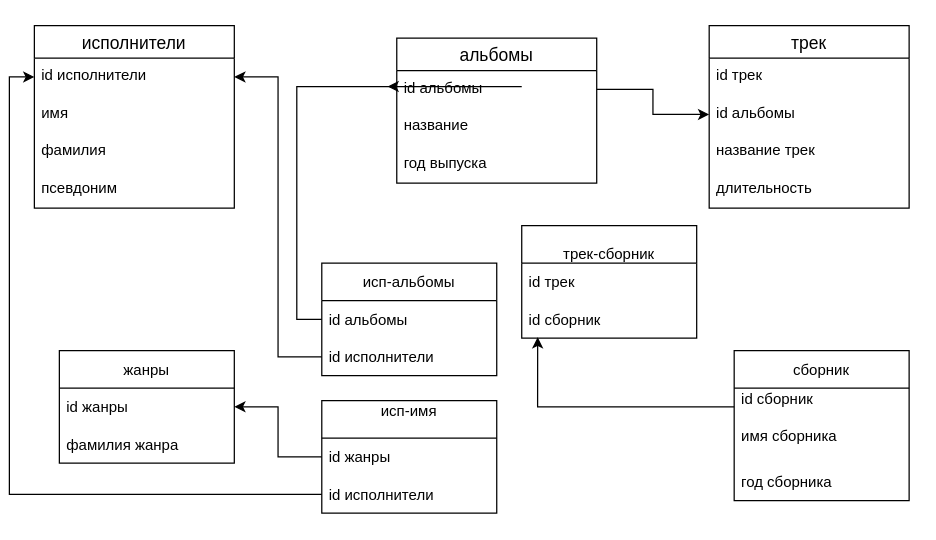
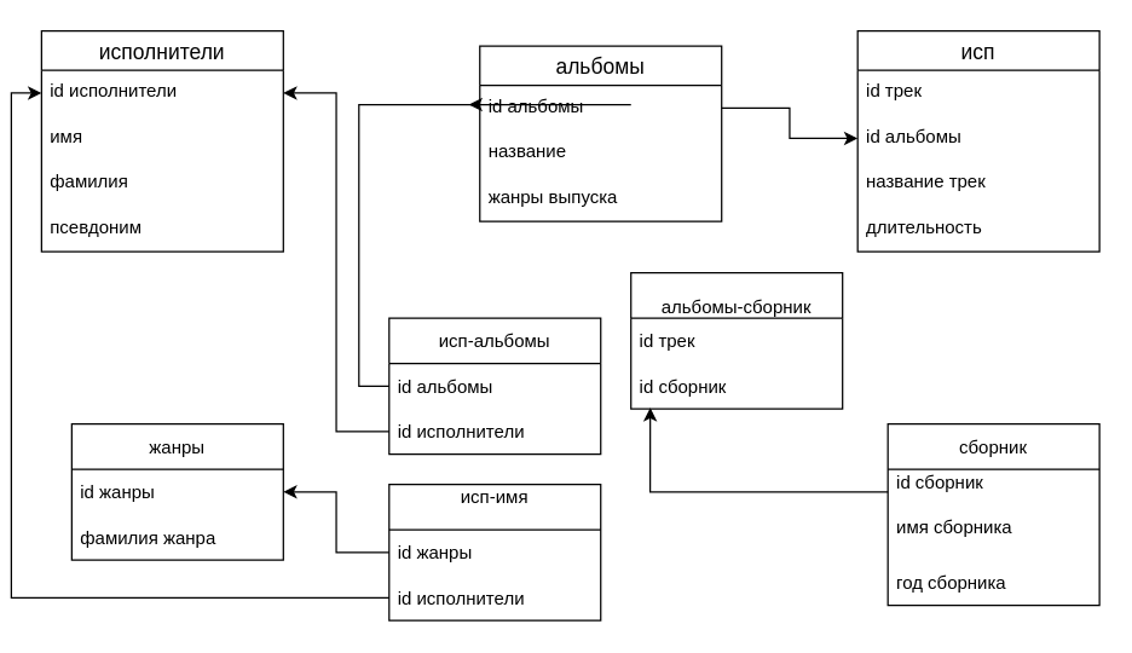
  <mxCell id="0" />
  <mxCell id="1" parent="0" />
  <mxCell id="2" value="исполнители" style="swimlane;fontStyle=0;childLayout=stackLayout;horizontal=1;startSize=26;horizontalStack=0;resizeParent=1;resizeParentMax=0;resizeLast=0;collapsible=1;marginBottom=0;align=center;fontSize=14;" parent="1" vertex="1"><mxGeometry x="20" y="20" width="160" height="146" as="geometry" /></mxCell>
  <mxCell id="3" value="id исполнители" style="text;strokeColor=none;fillColor=none;spacingLeft=4;spacingRight=4;overflow=hidden;rotatable=0;points=[[0,0.5],[1,0.5]];portConstraint=eastwest;fontSize=12;" parent="2" vertex="1"><mxGeometry y="26" width="160" height="30" as="geometry" /></mxCell>
  <mxCell id="4" value="имя&#10;" style="text;strokeColor=none;fillColor=none;spacingLeft=4;spacingRight=4;overflow=hidden;rotatable=0;points=[[0,0.5],[1,0.5]];portConstraint=eastwest;fontSize=12;" parent="2" vertex="1"><mxGeometry y="56" width="160" height="30" as="geometry" /></mxCell>
  <mxCell id="5" value="фамилия" style="text;strokeColor=none;fillColor=none;spacingLeft=4;spacingRight=4;overflow=hidden;rotatable=0;points=[[0,0.5],[1,0.5]];portConstraint=eastwest;fontSize=12;" parent="2" vertex="1"><mxGeometry y="86" width="160" height="30" as="geometry" /></mxCell>
  <mxCell id="6" value="псевдоним" style="text;strokeColor=none;fillColor=none;spacingLeft=4;spacingRight=4;overflow=hidden;rotatable=0;points=[[0,0.5],[1,0.5]];portConstraint=eastwest;fontSize=12;" parent="2" vertex="1"><mxGeometry y="116" width="160" height="30" as="geometry" /></mxCell>
  <mxCell id="7" value="альбомы" style="swimlane;fontStyle=0;childLayout=stackLayout;horizontal=1;startSize=26;horizontalStack=0;resizeParent=1;resizeParentMax=0;resizeLast=0;collapsible=1;marginBottom=0;align=center;fontSize=14;" parent="1" vertex="1"><mxGeometry x="310" y="30" width="160" height="116" as="geometry" /></mxCell>
  <mxCell id="8" value="id альбомы" style="text;strokeColor=none;fillColor=none;spacingLeft=4;spacingRight=4;overflow=hidden;rotatable=0;points=[[0,0.5],[1,0.5]];portConstraint=eastwest;fontSize=12;" parent="7" vertex="1"><mxGeometry y="26" width="160" height="30" as="geometry" /></mxCell>
  <mxCell id="9" value="название" style="text;strokeColor=none;fillColor=none;spacingLeft=4;spacingRight=4;overflow=hidden;rotatable=0;points=[[0,0.5],[1,0.5]];portConstraint=eastwest;fontSize=12;" parent="7" vertex="1"><mxGeometry y="56" width="160" height="30" as="geometry" /></mxCell>
- <mxCell id="10" value="год выпуска" style="text;strokeColor=none;fillColor=none;spacingLeft=4;spacingRight=4;overflow=hidden;rotatable=0;points=[[0,0.5],[1,0.5]];portConstraint=eastwest;fontSize=12;" parent="7" vertex="1"><mxGeometry y="86" width="160" height="30" as="geometry" /></mxCell>
- <mxCell id="11" value="трек" style="swimlane;fontStyle=0;childLayout=stackLayout;horizontal=1;startSize=26;horizontalStack=0;resizeParent=1;resizeParentMax=0;resizeLast=0;collapsible=1;marginBottom=0;align=center;fontSize=14;" parent="1" vertex="1"><mxGeometry x="560" y="20" width="160" height="146" as="geometry" /></mxCell>
+ <mxCell id="10" value="жанры выпуска" style="text;strokeColor=none;fillColor=none;spacingLeft=4;spacingRight=4;overflow=hidden;rotatable=0;points=[[0,0.5],[1,0.5]];portConstraint=eastwest;fontSize=12;" parent="7" vertex="1"><mxGeometry y="86" width="160" height="30" as="geometry" /></mxCell>
+ <mxCell id="11" value="исп" style="swimlane;fontStyle=0;childLayout=stackLayout;horizontal=1;startSize=26;horizontalStack=0;resizeParent=1;resizeParentMax=0;resizeLast=0;collapsible=1;marginBottom=0;align=center;fontSize=14;" parent="1" vertex="1"><mxGeometry x="560" y="20" width="160" height="146" as="geometry" /></mxCell>
  <mxCell id="12" value="id трек" style="text;strokeColor=none;fillColor=none;spacingLeft=4;spacingRight=4;overflow=hidden;rotatable=0;points=[[0,0.5],[1,0.5]];portConstraint=eastwest;fontSize=12;" parent="11" vertex="1"><mxGeometry y="26" width="160" height="30" as="geometry" /></mxCell>
  <mxCell id="13" value="id альбомы" style="text;strokeColor=none;fillColor=none;spacingLeft=4;spacingRight=4;overflow=hidden;rotatable=0;points=[[0,0.5],[1,0.5]];portConstraint=eastwest;fontSize=12;" parent="11" vertex="1"><mxGeometry y="56" width="160" height="30" as="geometry" /></mxCell>
  <mxCell id="14" value="название трек" style="text;strokeColor=none;fillColor=none;spacingLeft=4;spacingRight=4;overflow=hidden;rotatable=0;points=[[0,0.5],[1,0.5]];portConstraint=eastwest;fontSize=12;" parent="11" vertex="1"><mxGeometry y="86" width="160" height="30" as="geometry" /></mxCell>
  <mxCell id="15" value="длительность" style="text;strokeColor=none;fillColor=none;spacingLeft=4;spacingRight=4;overflow=hidden;rotatable=0;points=[[0,0.5],[1,0.5]];portConstraint=eastwest;fontSize=12;" parent="11" vertex="1"><mxGeometry y="116" width="160" height="30" as="geometry" /></mxCell>
  <mxCell id="16" value="исп-альбомы" style="swimlane;fontStyle=0;childLayout=stackLayout;horizontal=1;startSize=30;horizontalStack=0;resizeParent=1;resizeParentMax=0;resizeLast=0;collapsible=1;marginBottom=0;" parent="1" vertex="1"><mxGeometry x="250" y="210" width="140" height="90" as="geometry" /></mxCell>
  <mxCell id="17" value="id альбомы" style="text;strokeColor=none;fillColor=none;align=left;verticalAlign=middle;spacingLeft=4;spacingRight=4;overflow=hidden;points=[[0,0.5],[1,0.5]];portConstraint=eastwest;rotatable=0;" parent="16" vertex="1"><mxGeometry y="30" width="140" height="30" as="geometry" /></mxCell>
  <mxCell id="18" value="id исполнители" style="text;strokeColor=none;fillColor=none;align=left;verticalAlign=middle;spacingLeft=4;spacingRight=4;overflow=hidden;points=[[0,0.5],[1,0.5]];portConstraint=eastwest;rotatable=0;" parent="16" vertex="1"><mxGeometry y="60" width="140" height="30" as="geometry" /></mxCell>
  <mxCell id="19" style="edgeStyle=orthogonalEdgeStyle;rounded=0;orthogonalLoop=1;jettySize=auto;html=1;exitX=0;exitY=0.5;exitDx=0;exitDy=0;entryX=-0.046;entryY=0.424;entryDx=0;entryDy=0;entryPerimeter=0;" parent="1" source="17" target="8" edge="1"><mxGeometry relative="1" as="geometry" /></mxCell>
  <mxCell id="20" style="edgeStyle=orthogonalEdgeStyle;rounded=0;orthogonalLoop=1;jettySize=auto;html=1;exitX=0;exitY=0.5;exitDx=0;exitDy=0;entryX=1;entryY=0.5;entryDx=0;entryDy=0;" parent="1" source="18" target="3" edge="1"><mxGeometry relative="1" as="geometry" /></mxCell>
  <mxCell id="21" value="жанры" style="swimlane;fontStyle=0;childLayout=stackLayout;horizontal=1;startSize=30;horizontalStack=0;resizeParent=1;resizeParentMax=0;resizeLast=0;collapsible=1;marginBottom=0;" parent="1" vertex="1"><mxGeometry x="40" y="280" width="140" height="90" as="geometry" /></mxCell>
  <mxCell id="22" value="id жанры" style="text;strokeColor=none;fillColor=none;align=left;verticalAlign=middle;spacingLeft=4;spacingRight=4;overflow=hidden;points=[[0,0.5],[1,0.5]];portConstraint=eastwest;rotatable=0;" parent="21" vertex="1"><mxGeometry y="30" width="140" height="30" as="geometry" /></mxCell>
  <mxCell id="23" value="фамилия жанра" style="text;strokeColor=none;fillColor=none;align=left;verticalAlign=middle;spacingLeft=4;spacingRight=4;overflow=hidden;points=[[0,0.5],[1,0.5]];portConstraint=eastwest;rotatable=0;" parent="21" vertex="1"><mxGeometry y="60" width="140" height="30" as="geometry" /></mxCell>
  <mxCell id="24" value="исп-имя&#10;" style="swimlane;fontStyle=0;childLayout=stackLayout;horizontal=1;startSize=30;horizontalStack=0;resizeParent=1;resizeParentMax=0;resizeLast=0;collapsible=1;marginBottom=0;" parent="1" vertex="1"><mxGeometry x="250" y="320" width="140" height="90" as="geometry" /></mxCell>
  <mxCell id="25" value="id жанры" style="text;strokeColor=none;fillColor=none;align=left;verticalAlign=middle;spacingLeft=4;spacingRight=4;overflow=hidden;points=[[0,0.5],[1,0.5]];portConstraint=eastwest;rotatable=0;" parent="24" vertex="1"><mxGeometry y="30" width="140" height="30" as="geometry" /></mxCell>
  <mxCell id="26" value="id исполнители" style="text;strokeColor=none;fillColor=none;align=left;verticalAlign=middle;spacingLeft=4;spacingRight=4;overflow=hidden;points=[[0,0.5],[1,0.5]];portConstraint=eastwest;rotatable=0;" parent="24" vertex="1"><mxGeometry y="60" width="140" height="30" as="geometry" /></mxCell>
  <mxCell id="27" style="edgeStyle=orthogonalEdgeStyle;rounded=0;orthogonalLoop=1;jettySize=auto;html=1;exitX=0;exitY=0.5;exitDx=0;exitDy=0;entryX=1;entryY=0.5;entryDx=0;entryDy=0;" parent="1" source="25" target="22" edge="1"><mxGeometry relative="1" as="geometry" /></mxCell>
  <mxCell id="28" style="edgeStyle=orthogonalEdgeStyle;rounded=0;orthogonalLoop=1;jettySize=auto;html=1;exitX=0;exitY=0.5;exitDx=0;exitDy=0;entryX=0;entryY=0.5;entryDx=0;entryDy=0;" parent="1" source="26" target="3" edge="1"><mxGeometry relative="1" as="geometry" /></mxCell>
  <mxCell id="29" value="сборник" style="swimlane;fontStyle=0;childLayout=stackLayout;horizontal=1;startSize=30;horizontalStack=0;resizeParent=1;resizeParentMax=0;resizeLast=0;collapsible=1;marginBottom=0;" parent="1" vertex="1"><mxGeometry x="580" y="280" width="140" height="120" as="geometry" /></mxCell>
  <mxCell id="30" value="id сборник&#10;" style="text;strokeColor=none;fillColor=none;align=left;verticalAlign=middle;spacingLeft=4;spacingRight=4;overflow=hidden;points=[[0,0.5],[1,0.5]];portConstraint=eastwest;rotatable=0;" parent="29" vertex="1"><mxGeometry y="30" width="140" height="30" as="geometry" /></mxCell>
  <mxCell id="31" value="имя сборника&#10;" style="text;strokeColor=none;fillColor=none;align=left;verticalAlign=middle;spacingLeft=4;spacingRight=4;overflow=hidden;points=[[0,0.5],[1,0.5]];portConstraint=eastwest;rotatable=0;" parent="29" vertex="1"><mxGeometry y="60" width="140" height="30" as="geometry" /></mxCell>
  <mxCell id="32" value="год сборника" style="text;strokeColor=none;fillColor=none;align=left;verticalAlign=middle;spacingLeft=4;spacingRight=4;overflow=hidden;points=[[0,0.5],[1,0.5]];portConstraint=eastwest;rotatable=0;" parent="29" vertex="1"><mxGeometry y="90" width="140" height="30" as="geometry" /></mxCell>
  <mxCell id="33" style="edgeStyle=orthogonalEdgeStyle;rounded=0;orthogonalLoop=1;jettySize=auto;html=1;exitX=1;exitY=0.5;exitDx=0;exitDy=0;" parent="1" source="8" target="13" edge="1"><mxGeometry relative="1" as="geometry" /></mxCell>
- <mxCell id="34" value="&#10;трек-сборник" style="swimlane;fontStyle=0;childLayout=stackLayout;horizontal=1;startSize=30;horizontalStack=0;resizeParent=1;resizeParentMax=0;resizeLast=0;collapsible=1;marginBottom=0;" vertex="1" parent="1"><mxGeometry x="410" y="180" width="140" height="90" as="geometry" /></mxCell>
+ <mxCell id="34" value="&#10;альбомы-сборник" style="swimlane;fontStyle=0;childLayout=stackLayout;horizontal=1;startSize=30;horizontalStack=0;resizeParent=1;resizeParentMax=0;resizeLast=0;collapsible=1;marginBottom=0;" vertex="1" parent="1"><mxGeometry x="410" y="180" width="140" height="90" as="geometry" /></mxCell>
  <mxCell id="35" value="id трек" style="text;strokeColor=none;fillColor=none;align=left;verticalAlign=middle;spacingLeft=4;spacingRight=4;overflow=hidden;points=[[0,0.5],[1,0.5]];portConstraint=eastwest;rotatable=0;" vertex="1" parent="34"><mxGeometry y="30" width="140" height="30" as="geometry" /></mxCell>
  <mxCell id="36" value="id сборник" style="text;strokeColor=none;fillColor=none;align=left;verticalAlign=middle;spacingLeft=4;spacingRight=4;overflow=hidden;points=[[0,0.5],[1,0.5]];portConstraint=eastwest;rotatable=0;" vertex="1" parent="34"><mxGeometry y="60" width="140" height="30" as="geometry" /></mxCell>
  <mxCell id="37" style="edgeStyle=orthogonalEdgeStyle;rounded=0;orthogonalLoop=1;jettySize=auto;html=1;exitX=0;exitY=0.5;exitDx=0;exitDy=0;entryX=0.091;entryY=0.976;entryDx=0;entryDy=0;entryPerimeter=0;" edge="1" parent="1" source="30" target="36"><mxGeometry relative="1" as="geometry" /></mxCell>
